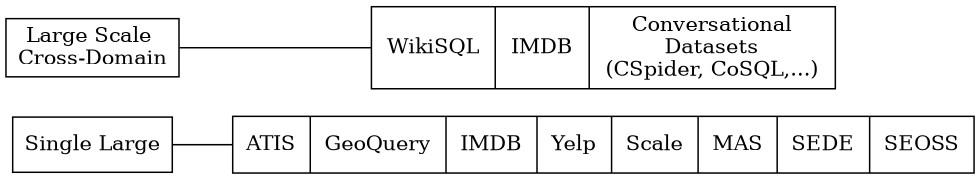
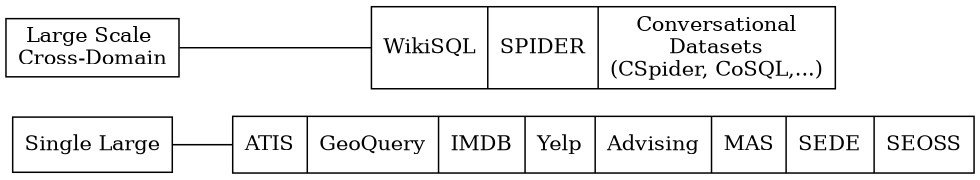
  graph {
    rankdir=LR
    node [shape=record]
    n1 [label="Single Large"]
-   n2 [label="{ATIS|GeoQuery|IMDB|Yelp|Scale|MAS|SEDE|SEOSS}"]
-   n3 [label="{WikiSQL|IMDB|Conversational\nDatasets\n(CSpider, CoSQL,...)}"]
+   n2 [label="{ATIS|GeoQuery|IMDB|Yelp|Advising|MAS|SEDE|SEOSS}"]
+   n3 [label="{WikiSQL|SPIDER|Conversational\nDatasets\n(CSpider, CoSQL,...)}"]
    "Large Scale \nCross-Domain"
    n1 -- n2
    "Large Scale \nCross-Domain" -- n3
  }
